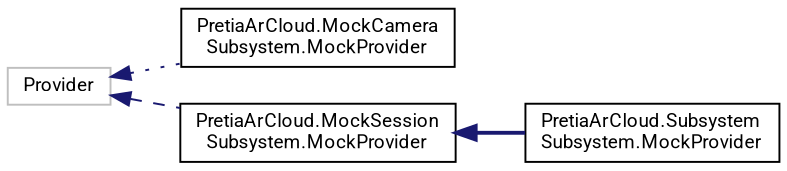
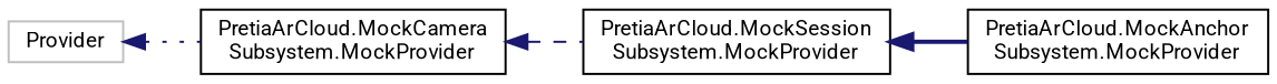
  digraph {
    fontname=Roboto
    rankdir=LR
    node [color=black fillcolor=white fontname=Roboto fontsize=10 shape=record style=filled]
    edge [color=midnightblue dir=back fontname=Roboto fontsize=10 labelfontname=Helvetica labelfontsize=10]
    n1 [color=grey75 height=0.2 label=Provider width=0.4]
    n2 [height=0.2 label="PretiaArCloud.MockCamera\lSubsystem.MockProvider" width=0.4]
    n3 [height=0.2 label="PretiaArCloud.MockSession\lSubsystem.MockProvider" width=0.4]
-   n4 [height=0.2 label="PretiaArCloud.Subsystem\lSubsystem.MockProvider" width=0.4]
+   n4 [height=0.2 label="PretiaArCloud.MockAnchor\lSubsystem.MockProvider" width=0.4]
    n1 -> n2 [style=dotted]
-   n1 -> n3 [style=dashed]
+   n2 -> n3 [style=dashed]
    n3 -> n4 [style=bold]
  }
